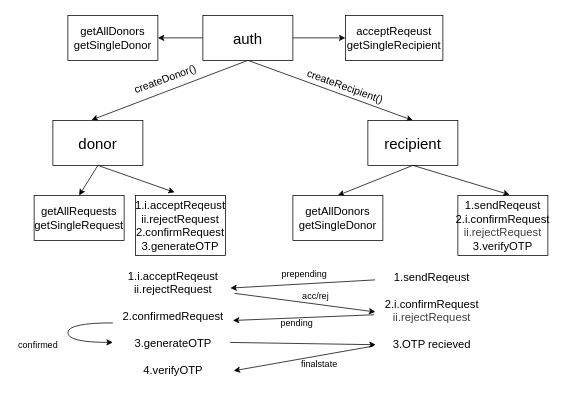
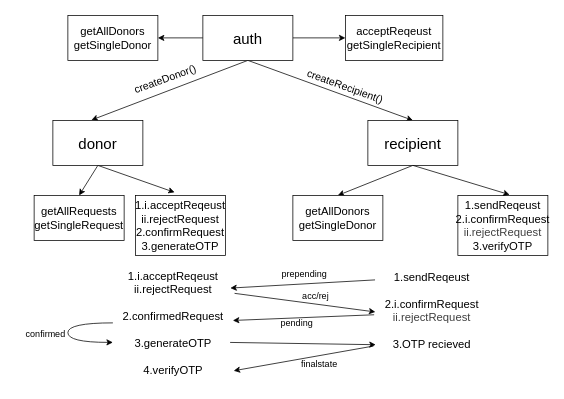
  <mxCell id="0" />
  <mxCell id="1" parent="0" />
  <mxCell id="2" style="edgeStyle=none;html=1;exitX=0.5;exitY=1;exitDx=0;exitDy=0;entryX=0.428;entryY=-0.007;entryDx=0;entryDy=0;entryPerimeter=0;" parent="1" source="6" target="10" edge="1"><mxGeometry relative="1" as="geometry"><mxPoint x="140" y="150" as="targetPoint" /></mxGeometry></mxCell>
  <mxCell id="3" style="edgeStyle=none;html=1;entryX=0.5;entryY=0;entryDx=0;entryDy=0;exitX=0.5;exitY=1;exitDx=0;exitDy=0;" parent="1" source="6" target="12" edge="1"><mxGeometry relative="1" as="geometry" /></mxCell>
  <mxCell id="4" style="edgeStyle=none;html=1;exitX=0;exitY=0.5;exitDx=0;exitDy=0;" parent="1" source="6" edge="1"><mxGeometry relative="1" as="geometry"><mxPoint x="210" y="50" as="targetPoint" /></mxGeometry></mxCell>
  <mxCell id="5" style="edgeStyle=none;html=1;exitX=1;exitY=0.5;exitDx=0;exitDy=0;" parent="1" source="6" target="18" edge="1"><mxGeometry relative="1" as="geometry" /></mxCell>
  <mxCell id="6" value="" style="whiteSpace=wrap;html=1;strokeColor=default;" parent="1" vertex="1"><mxGeometry x="270" y="20" width="120" height="60" as="geometry" /></mxCell>
  <mxCell id="7" value="&lt;font style=&quot;font-size: 20px;&quot;&gt;auth&lt;/font&gt;" style="text;strokeColor=none;align=center;fillColor=none;html=1;verticalAlign=middle;whiteSpace=wrap;rounded=0;" parent="1" vertex="1"><mxGeometry x="300" y="35" width="60" height="30" as="geometry" /></mxCell>
  <mxCell id="8" style="edgeStyle=none;html=1;exitX=0.5;exitY=1;exitDx=0;exitDy=0;entryX=0.5;entryY=0;entryDx=0;entryDy=0;" parent="1" source="10" target="15" edge="1"><mxGeometry relative="1" as="geometry"><mxPoint x="130" y="260" as="targetPoint" /></mxGeometry></mxCell>
  <mxCell id="9" style="edgeStyle=none;html=1;exitX=0.5;exitY=1;exitDx=0;exitDy=0;entryX=0.436;entryY=-0.05;entryDx=0;entryDy=0;entryPerimeter=0;" parent="1" source="10" target="21" edge="1"><mxGeometry relative="1" as="geometry"><mxPoint x="170" y="260" as="targetPoint" /></mxGeometry></mxCell>
  <mxCell id="10" value="" style="whiteSpace=wrap;html=1;strokeColor=default;" parent="1" vertex="1"><mxGeometry x="70" y="160" width="120" height="60" as="geometry" /></mxCell>
  <mxCell id="11" style="edgeStyle=none;html=1;exitX=0.5;exitY=1;exitDx=0;exitDy=0;entryX=0.5;entryY=0;entryDx=0;entryDy=0;" parent="1" source="12" target="24" edge="1"><mxGeometry relative="1" as="geometry" /></mxCell>
  <mxCell id="12" value="" style="whiteSpace=wrap;html=1;strokeColor=default;" parent="1" vertex="1"><mxGeometry x="490" y="160" width="120" height="60" as="geometry" /></mxCell>
  <mxCell id="13" value="&lt;font style=&quot;font-size: 20px;&quot;&gt;recipient&lt;/font&gt;" style="text;strokeColor=none;align=center;fillColor=none;html=1;verticalAlign=middle;whiteSpace=wrap;rounded=0;" parent="1" vertex="1"><mxGeometry x="520" y="175" width="60" height="30" as="geometry" /></mxCell>
  <mxCell id="14" value="&lt;font style=&quot;font-size: 20px;&quot;&gt;donor&lt;/font&gt;" style="text;strokeColor=none;align=center;fillColor=none;html=1;verticalAlign=middle;whiteSpace=wrap;rounded=0;" parent="1" vertex="1"><mxGeometry x="100" y="175" width="60" height="30" as="geometry" /></mxCell>
  <mxCell id="15" value="&lt;font style=&quot;font-size: 15px;&quot;&gt;getAllRequests&lt;/font&gt;&lt;div&gt;&lt;font style=&quot;font-size: 15px;&quot;&gt;getSingleRequest&lt;/font&gt;&lt;/div&gt;" style="whiteSpace=wrap;html=1;strokeColor=default;" parent="1" vertex="1"><mxGeometry x="45" y="260" width="120" height="60" as="geometry" /></mxCell>
  <mxCell id="16" value="" style="whiteSpace=wrap;html=1;strokeColor=default;" parent="1" vertex="1"><mxGeometry x="90" y="20" width="120" height="60" as="geometry" /></mxCell>
  <mxCell id="17" value="&lt;font style=&quot;font-size: 15px;&quot;&gt;getAllDonors&lt;/font&gt;&lt;div&gt;&lt;font style=&quot;font-size: 15px;&quot;&gt;getSingleDonor&lt;/font&gt;&lt;/div&gt;" style="text;strokeColor=none;align=center;fillColor=none;html=1;verticalAlign=middle;whiteSpace=wrap;rounded=0;" parent="1" vertex="1"><mxGeometry x="120" y="35" width="60" height="30" as="geometry" /></mxCell>
  <mxCell id="18" value="" style="whiteSpace=wrap;html=1;strokeColor=default;" parent="1" vertex="1"><mxGeometry x="460" y="20" width="130" height="60" as="geometry" /></mxCell>
  <mxCell id="19" value="&lt;font style=&quot;font-size: 15px;&quot;&gt;acceptReqeust&lt;/font&gt;&lt;div&gt;&lt;font style=&quot;font-size: 15px;&quot;&gt;getSingleRecipient&lt;/font&gt;&lt;/div&gt;" style="text;strokeColor=none;align=center;fillColor=none;html=1;verticalAlign=middle;whiteSpace=wrap;rounded=0;" parent="1" vertex="1"><mxGeometry x="495" y="35" width="60" height="30" as="geometry" /></mxCell>
  <mxCell id="20" value="&lt;font style=&quot;font-size: 14px;&quot;&gt;createDonor()&lt;/font&gt;" style="text;strokeColor=none;align=center;fillColor=none;html=1;verticalAlign=middle;whiteSpace=wrap;rounded=0;rotation=-20;" parent="1" vertex="1"><mxGeometry x="190" y="90" width="60" height="30" as="geometry" /></mxCell>
  <mxCell id="21" value="&lt;span style=&quot;font-size: 15px;&quot;&gt;1.i.acceptReqeust&lt;/span&gt;&lt;div&gt;&lt;span style=&quot;font-size: 15px;&quot;&gt;ii.rejectRequest&lt;/span&gt;&lt;/div&gt;&lt;div&gt;&lt;span style=&quot;font-size: 15px;&quot;&gt;2.confirmRequest&lt;/span&gt;&lt;/div&gt;&lt;div&gt;&lt;span style=&quot;font-size: 15px;&quot;&gt;3.generateOTP&lt;/span&gt;&lt;/div&gt;" style="whiteSpace=wrap;html=1;strokeColor=default;" parent="1" vertex="1"><mxGeometry x="180" y="260" width="120" height="80" as="geometry" /></mxCell>
  <mxCell id="22" value="&lt;font style=&quot;font-size: 14px;&quot;&gt;createRecipient()&lt;/font&gt;" style="text;strokeColor=none;align=center;fillColor=none;html=1;verticalAlign=middle;whiteSpace=wrap;rounded=0;rotation=20;" parent="1" vertex="1"><mxGeometry x="430" y="100" width="60" height="30" as="geometry" /></mxCell>
  <mxCell id="23" value="&lt;span style=&quot;font-size: 15px;&quot;&gt;1.sendReqeust&lt;/span&gt;&lt;div&gt;&lt;span style=&quot;font-size: 15px;&quot;&gt;2.i.confirmRequest&lt;/span&gt;&lt;/div&gt;&lt;div&gt;&lt;span style=&quot;color: rgb(63, 63, 63); font-size: 15px;&quot;&gt;ii.rejectRequest&lt;/span&gt;&lt;span style=&quot;font-size: 15px;&quot;&gt;&lt;/span&gt;&lt;/div&gt;&lt;div&gt;&lt;span style=&quot;font-size: 15px;&quot;&gt;3.verifyOTP&lt;/span&gt;&lt;/div&gt;" style="whiteSpace=wrap;html=1;strokeColor=default;" parent="1" vertex="1"><mxGeometry x="610" y="260" width="120" height="80" as="geometry" /></mxCell>
  <mxCell id="24" value="&lt;font style=&quot;font-size: 15px;&quot;&gt;getAllDonors&lt;/font&gt;&lt;div&gt;&lt;font style=&quot;font-size: 15px;&quot;&gt;getSingleDonor&lt;/font&gt;&lt;/div&gt;" style="whiteSpace=wrap;html=1;strokeColor=default;" parent="1" vertex="1"><mxGeometry x="390" y="260" width="120" height="60" as="geometry" /></mxCell>
  <mxCell id="25" style="edgeStyle=none;html=1;entryX=0.575;entryY=-0.011;entryDx=0;entryDy=0;entryPerimeter=0;exitX=0.5;exitY=1;exitDx=0;exitDy=0;" parent="1" source="12" target="23" edge="1"><mxGeometry relative="1" as="geometry" /></mxCell>
  <mxCell id="26" style="edgeStyle=orthogonalEdgeStyle;html=1;curved=1;movable=0;resizable=0;rotatable=0;deletable=0;editable=0;locked=1;connectable=0;" edge="1" parent="1" source="27" target="27"><mxGeometry relative="1" as="geometry"><mxPoint x="90" y="420" as="targetPoint" /><Array as="points"><mxPoint x="90" y="430" /><mxPoint x="90" y="456" /></Array></mxGeometry></mxCell>
  <mxCell id="27" value="&lt;span style=&quot;text-wrap-mode: wrap; font-size: 15px;&quot;&gt;1.i.acceptReqeust&lt;/span&gt;&lt;div style=&quot;text-wrap-mode: wrap;&quot;&gt;&lt;span style=&quot;font-size: 15px;&quot;&gt;ii.rejectRequest&lt;/span&gt;&lt;/div&gt;&lt;div style=&quot;text-wrap-mode: wrap;&quot;&gt;&lt;span style=&quot;font-size: 15px;&quot;&gt;&lt;br&gt;&lt;/span&gt;&lt;/div&gt;&lt;div style=&quot;text-wrap-mode: wrap;&quot;&gt;&lt;span style=&quot;font-size: 15px;&quot;&gt;2.confirmedRequest&lt;/span&gt;&lt;/div&gt;&lt;div style=&quot;text-wrap-mode: wrap;&quot;&gt;&lt;span style=&quot;font-size: 15px;&quot;&gt;&lt;br&gt;&lt;/span&gt;&lt;/div&gt;&lt;div style=&quot;text-wrap-mode: wrap;&quot;&gt;&lt;span style=&quot;font-size: 15px;&quot;&gt;3.generateOTP&lt;/span&gt;&lt;/div&gt;&lt;div style=&quot;text-wrap-mode: wrap;&quot;&gt;&lt;span style=&quot;font-size: 15px;&quot;&gt;&lt;br&gt;&lt;/span&gt;&lt;/div&gt;&lt;div style=&quot;text-wrap-mode: wrap;&quot;&gt;&lt;span style=&quot;font-size: 15px;&quot;&gt;4.verifyOTP&lt;/span&gt;&lt;/div&gt;" style="text;html=1;align=center;verticalAlign=middle;resizable=0;points=[];autosize=1;strokeColor=none;fillColor=none;movable=0;rotatable=0;deletable=0;editable=0;locked=1;connectable=0;" vertex="1" parent="1"><mxGeometry x="150" y="350" width="160" height="160" as="geometry" /></mxCell>
  <mxCell id="28" value="&lt;span style=&quot;text-wrap-mode: wrap; font-size: 15px;&quot;&gt;1.sendReqeust&lt;/span&gt;&lt;div&gt;&lt;span style=&quot;font-size: 15px; text-wrap-mode: wrap;&quot;&gt;&lt;br&gt;&lt;/span&gt;&lt;div style=&quot;text-wrap-mode: wrap;&quot;&gt;&lt;span style=&quot;font-size: 15px;&quot;&gt;2.i.confirmRequest&lt;/span&gt;&lt;/div&gt;&lt;div style=&quot;text-wrap-mode: wrap;&quot;&gt;&lt;span style=&quot;font-size: 15px; color: rgb(63, 63, 63);&quot;&gt;ii.rejectRequest&lt;/span&gt;&lt;/div&gt;&lt;div style=&quot;text-wrap-mode: wrap;&quot;&gt;&lt;span style=&quot;font-size: 15px; color: rgb(63, 63, 63);&quot;&gt;&lt;br&gt;&lt;/span&gt;&lt;/div&gt;&lt;div style=&quot;text-wrap-mode: wrap;&quot;&gt;&lt;span style=&quot;font-size: 15px; background-color: transparent;&quot;&gt;3.OTP recieved&lt;/span&gt;&lt;/div&gt;&lt;/div&gt;&lt;div style=&quot;text-wrap-mode: wrap;&quot;&gt;&lt;span style=&quot;font-size: 15px; background-color: transparent;&quot;&gt;&lt;br&gt;&lt;/span&gt;&lt;/div&gt;&lt;div style=&quot;text-wrap-mode: wrap;&quot;&gt;&lt;br&gt;&lt;/div&gt;" style="text;html=1;align=center;verticalAlign=middle;resizable=0;points=[];autosize=1;strokeColor=none;fillColor=none;movable=0;rotatable=0;deletable=0;editable=0;locked=1;connectable=0;" vertex="1" parent="1"><mxGeometry x="500" y="355" width="150" height="150" as="geometry" /></mxCell>
  <mxCell id="29" style="edgeStyle=none;html=1;entryX=0.979;entryY=0.21;entryDx=0;entryDy=0;entryPerimeter=0;exitX=-0.003;exitY=0.118;exitDx=0;exitDy=0;exitPerimeter=0;movable=0;resizable=0;rotatable=0;deletable=0;editable=0;locked=1;connectable=0;" edge="1" parent="1" source="28" target="27"><mxGeometry relative="1" as="geometry" /></mxCell>
  <mxCell id="30" style="edgeStyle=none;html=1;entryX=-0.011;entryY=0.409;entryDx=0;entryDy=0;entryPerimeter=0;exitX=1.014;exitY=0.254;exitDx=0;exitDy=0;exitPerimeter=0;movable=0;resizable=0;rotatable=0;deletable=0;editable=0;locked=1;connectable=0;" edge="1" parent="1" source="27"><mxGeometry relative="1" as="geometry"><mxPoint x="310" y="380" as="sourcePoint" /><mxPoint x="499.95" y="415.44" as="targetPoint" /></mxGeometry></mxCell>
  <mxCell id="31" style="edgeStyle=none;html=1;exitX=-0.011;exitY=0.428;exitDx=0;exitDy=0;exitPerimeter=0;movable=0;resizable=0;rotatable=0;deletable=0;editable=0;locked=1;connectable=0;" edge="1" parent="1" source="28" target="27"><mxGeometry relative="1" as="geometry"><mxPoint x="510" y="447" as="sourcePoint" /></mxGeometry></mxCell>
  <mxCell id="32" value="prepending" style="text;html=1;align=center;verticalAlign=middle;resizable=0;points=[];autosize=1;strokeColor=none;fillColor=none;movable=0;rotatable=0;deletable=0;editable=0;locked=1;connectable=0;" vertex="1" parent="1"><mxGeometry x="365" y="350" width="80" height="30" as="geometry" /></mxCell>
  <mxCell id="33" value="acc/rej" style="text;html=1;align=center;verticalAlign=middle;resizable=0;points=[];autosize=1;strokeColor=none;fillColor=none;movable=0;rotatable=0;deletable=0;editable=0;locked=1;connectable=0;" vertex="1" parent="1"><mxGeometry x="390" y="380" width="60" height="30" as="geometry" /></mxCell>
  <mxCell id="34" value="pending" style="text;html=1;align=center;verticalAlign=middle;resizable=0;points=[];autosize=1;strokeColor=none;fillColor=none;movable=0;rotatable=0;deletable=0;editable=0;locked=1;connectable=0;" vertex="1" parent="1"><mxGeometry x="360" y="415" width="70" height="30" as="geometry" /></mxCell>
  <mxCell id="35" style="edgeStyle=none;html=1;entryX=0.003;entryY=0.694;entryDx=0;entryDy=0;entryPerimeter=0;exitX=0.977;exitY=0.663;exitDx=0;exitDy=0;exitPerimeter=0;movable=0;resizable=0;rotatable=0;deletable=0;editable=0;locked=1;connectable=0;" edge="1" parent="1" source="27" target="28"><mxGeometry relative="1" as="geometry"><mxPoint x="310" y="450" as="sourcePoint" /></mxGeometry></mxCell>
  <mxCell id="36" style="edgeStyle=none;html=1;entryX=1.007;entryY=0.899;entryDx=0;entryDy=0;entryPerimeter=0;exitX=-0.017;exitY=0.706;exitDx=0;exitDy=0;exitPerimeter=0;movable=0;resizable=0;rotatable=0;deletable=0;editable=0;locked=1;connectable=0;" edge="1" parent="1" source="28" target="27"><mxGeometry relative="1" as="geometry"><mxPoint x="490" y="480" as="sourcePoint" /></mxGeometry></mxCell>
- <mxCell id="37" value="confirmed" style="text;html=1;align=center;verticalAlign=middle;resizable=0;points=[];autosize=1;strokeColor=none;fillColor=none;" vertex="1" parent="1"><mxGeometry x="10" y="445" width="80" height="30" as="geometry" /></mxCell>
+ <mxCell id="37" value="confirmed" style="text;html=1;align=center;verticalAlign=middle;resizable=0;points=[];autosize=1;strokeColor=none;fillColor=none;" vertex="1" parent="1"><mxGeometry x="20" y="430" width="80" height="30" as="geometry" /></mxCell>
  <mxCell id="38" value="finalstate" style="text;html=1;align=center;verticalAlign=middle;resizable=0;points=[];autosize=1;strokeColor=none;fillColor=none;movable=0;rotatable=0;deletable=0;editable=0;locked=1;connectable=0;" vertex="1" parent="1"><mxGeometry x="390" y="470" width="70" height="30" as="geometry" /></mxCell>
